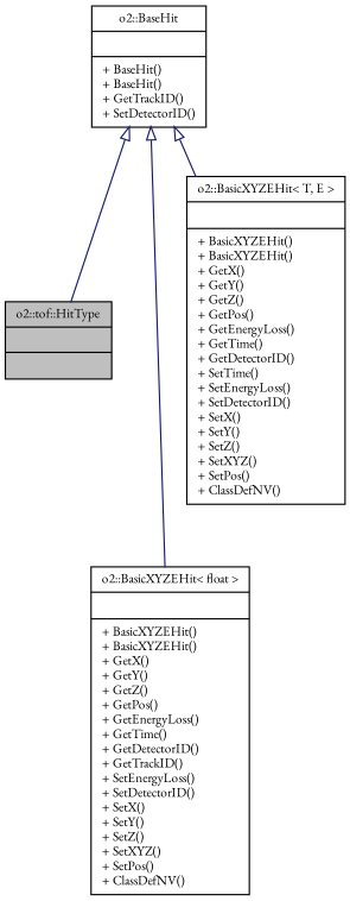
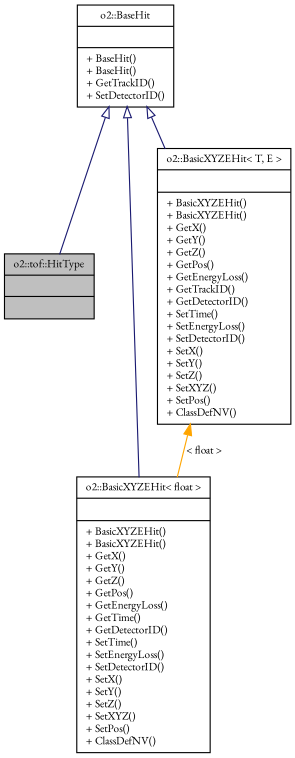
  digraph {
    fontname="EB Garamond"
    node [color=black fontname="EB Garamond" fontsize=10 shape=record]
    edge [arrowtail=onormal color=midnightblue dir=back fontname="EB Garamond" fontsize=10 labelfontname=Helvetica labelfontsize=10 style=solid]
    n1 [fillcolor=grey75 fontcolor=black height=0.2 label="{o2::tof::HitType\n||}" style=filled width=0.4]
-   n2 [height=0.2 label="{o2::BasicXYZEHit\< float \>\n||+ BasicXYZEHit()\l+ BasicXYZEHit()\l+ GetX()\l+ GetY()\l+ GetZ()\l+ GetPos()\l+ GetEnergyLoss()\l+ GetTime()\l+ GetDetectorID()\l+ GetTrackID()\l+ SetEnergyLoss()\l+ SetDetectorID()\l+ SetX()\l+ SetY()\l+ SetZ()\l+ SetXYZ()\l+ SetPos()\l+ ClassDefNV()\l}" width=0.4]
+   n2 [height=0.2 label="{o2::BasicXYZEHit\< float \>\n||+ BasicXYZEHit()\l+ BasicXYZEHit()\l+ GetX()\l+ GetY()\l+ GetZ()\l+ GetPos()\l+ GetEnergyLoss()\l+ GetTime()\l+ GetDetectorID()\l+ SetTime()\l+ SetEnergyLoss()\l+ SetDetectorID()\l+ SetX()\l+ SetY()\l+ SetZ()\l+ SetXYZ()\l+ SetPos()\l+ ClassDefNV()\l}" width=0.4]
    n3 [height=0.2 label="{o2::BaseHit\n||+ BaseHit()\l+ BaseHit()\l+ GetTrackID()\l+ SetDetectorID()\l}" width=0.4]
-   n4 [height=0.2 label="{o2::BasicXYZEHit\< T, E \>\n||+ BasicXYZEHit()\l+ BasicXYZEHit()\l+ GetX()\l+ GetY()\l+ GetZ()\l+ GetPos()\l+ GetEnergyLoss()\l+ GetTime()\l+ GetDetectorID()\l+ SetTime()\l+ SetEnergyLoss()\l+ SetDetectorID()\l+ SetX()\l+ SetY()\l+ SetZ()\l+ SetXYZ()\l+ SetPos()\l+ ClassDefNV()\l}" width=0.4]
+   n4 [height=0.2 label="{o2::BasicXYZEHit\< T, E \>\n||+ BasicXYZEHit()\l+ BasicXYZEHit()\l+ GetX()\l+ GetY()\l+ GetZ()\l+ GetPos()\l+ GetEnergyLoss()\l+ GetTrackID()\l+ GetDetectorID()\l+ SetTime()\l+ SetEnergyLoss()\l+ SetDetectorID()\l+ SetX()\l+ SetY()\l+ SetZ()\l+ SetXYZ()\l+ SetPos()\l+ ClassDefNV()\l}" width=0.4]
    n3 -> n1
    n3 -> n2
    n3 -> n4
+   n4 -> n2 [color=orange label=" \< float \>" arrowtail=""]
  }
